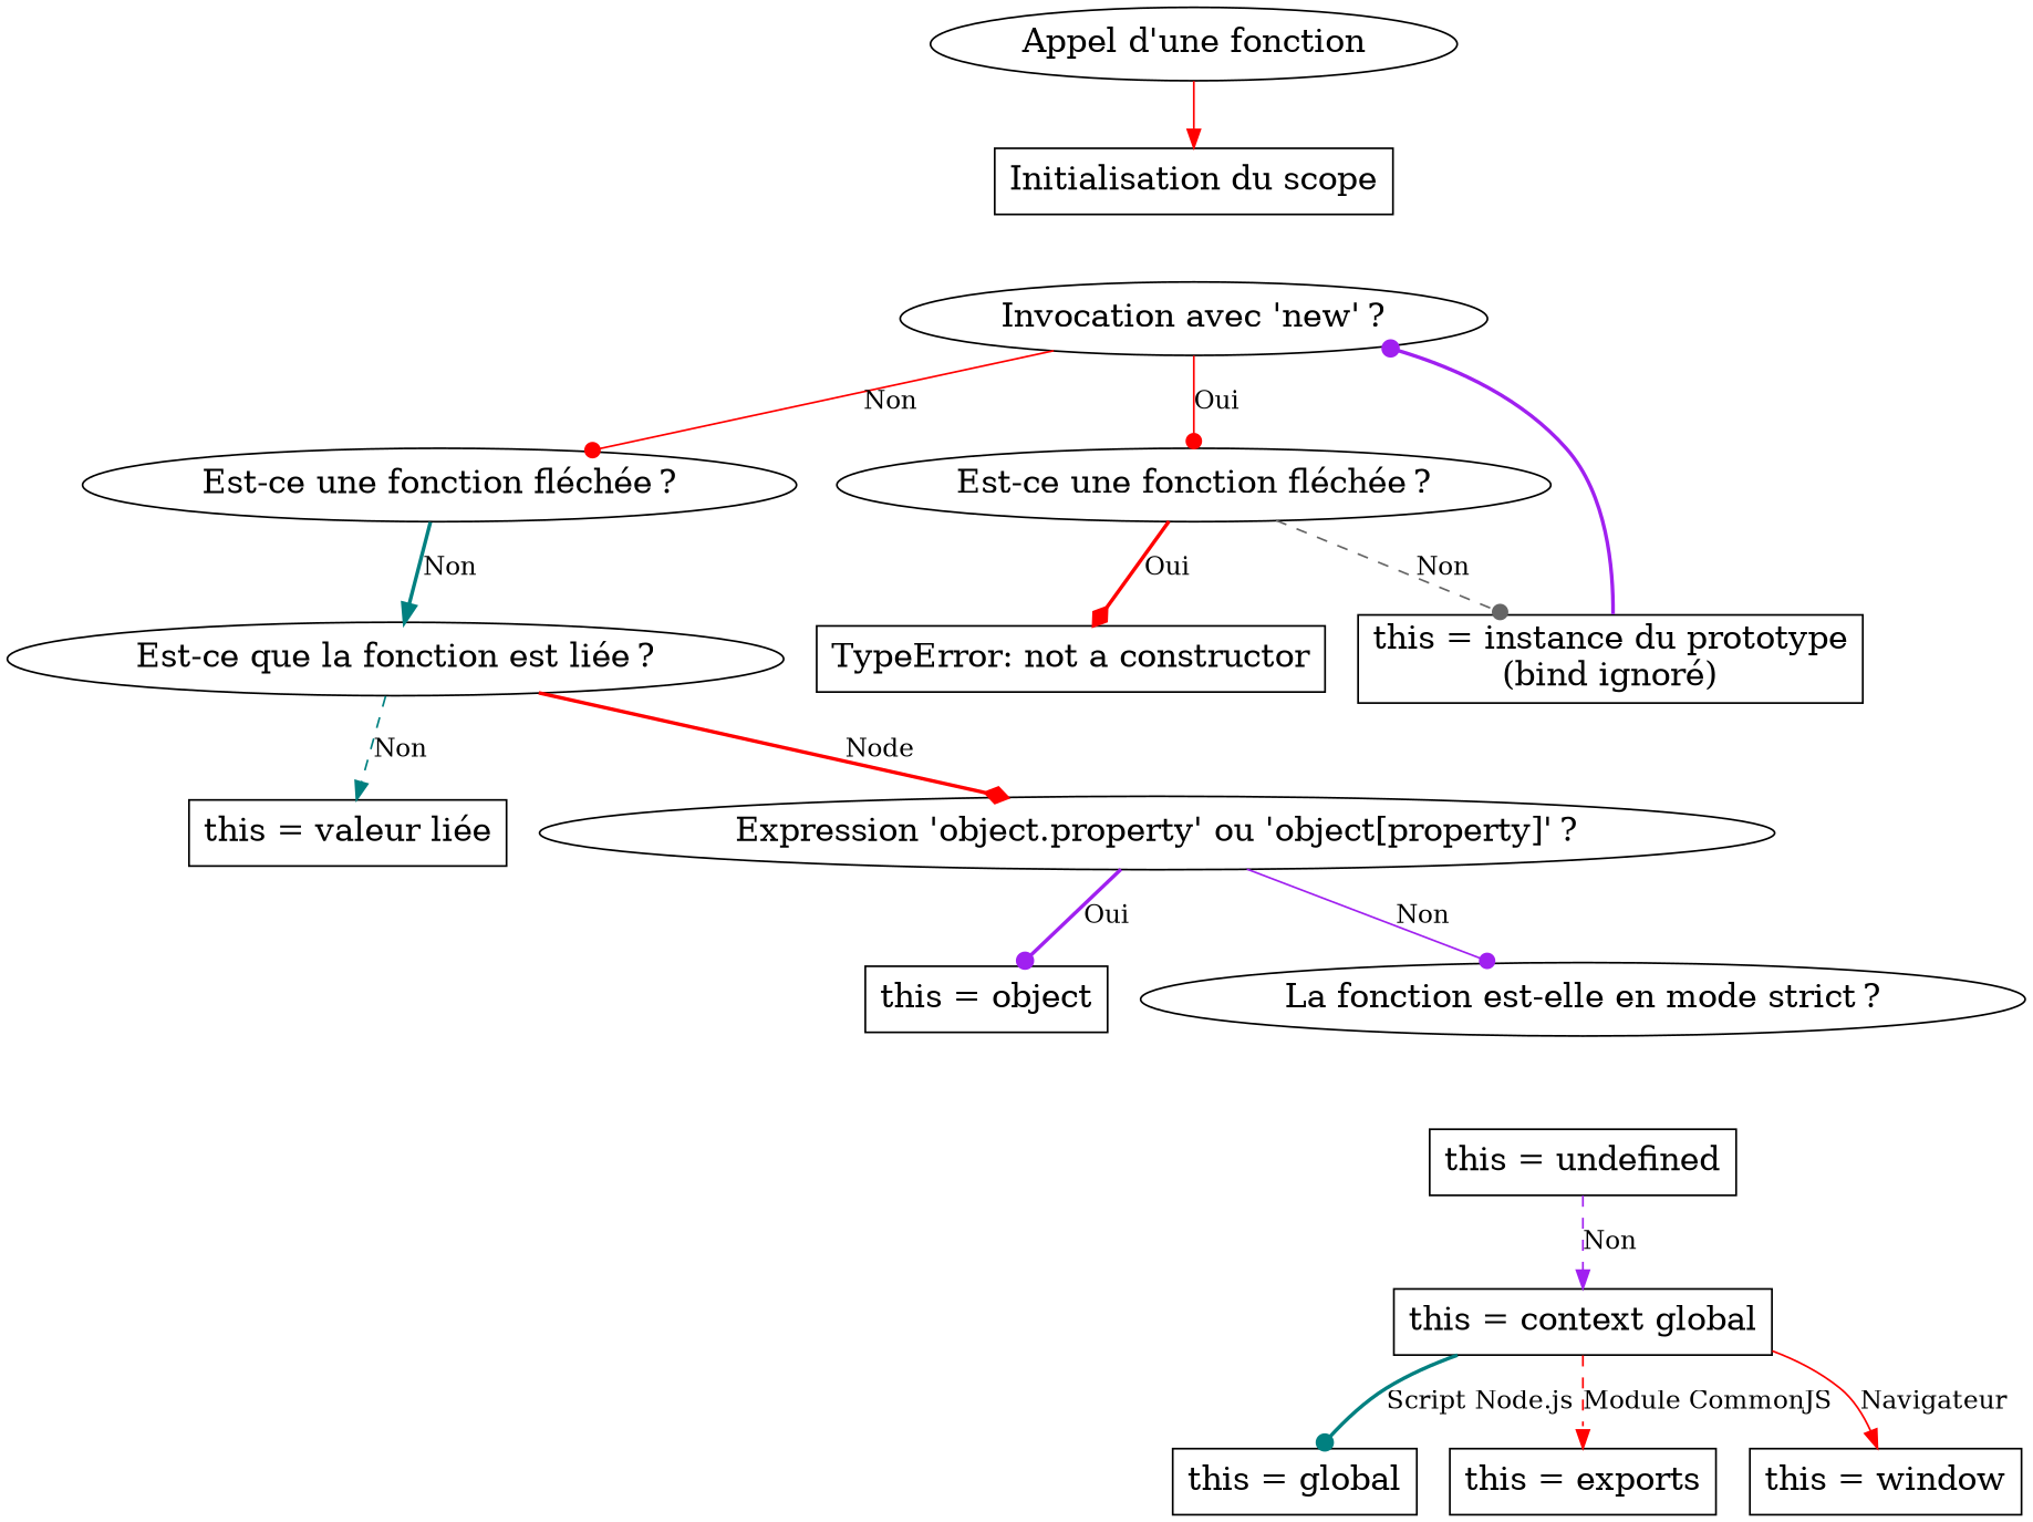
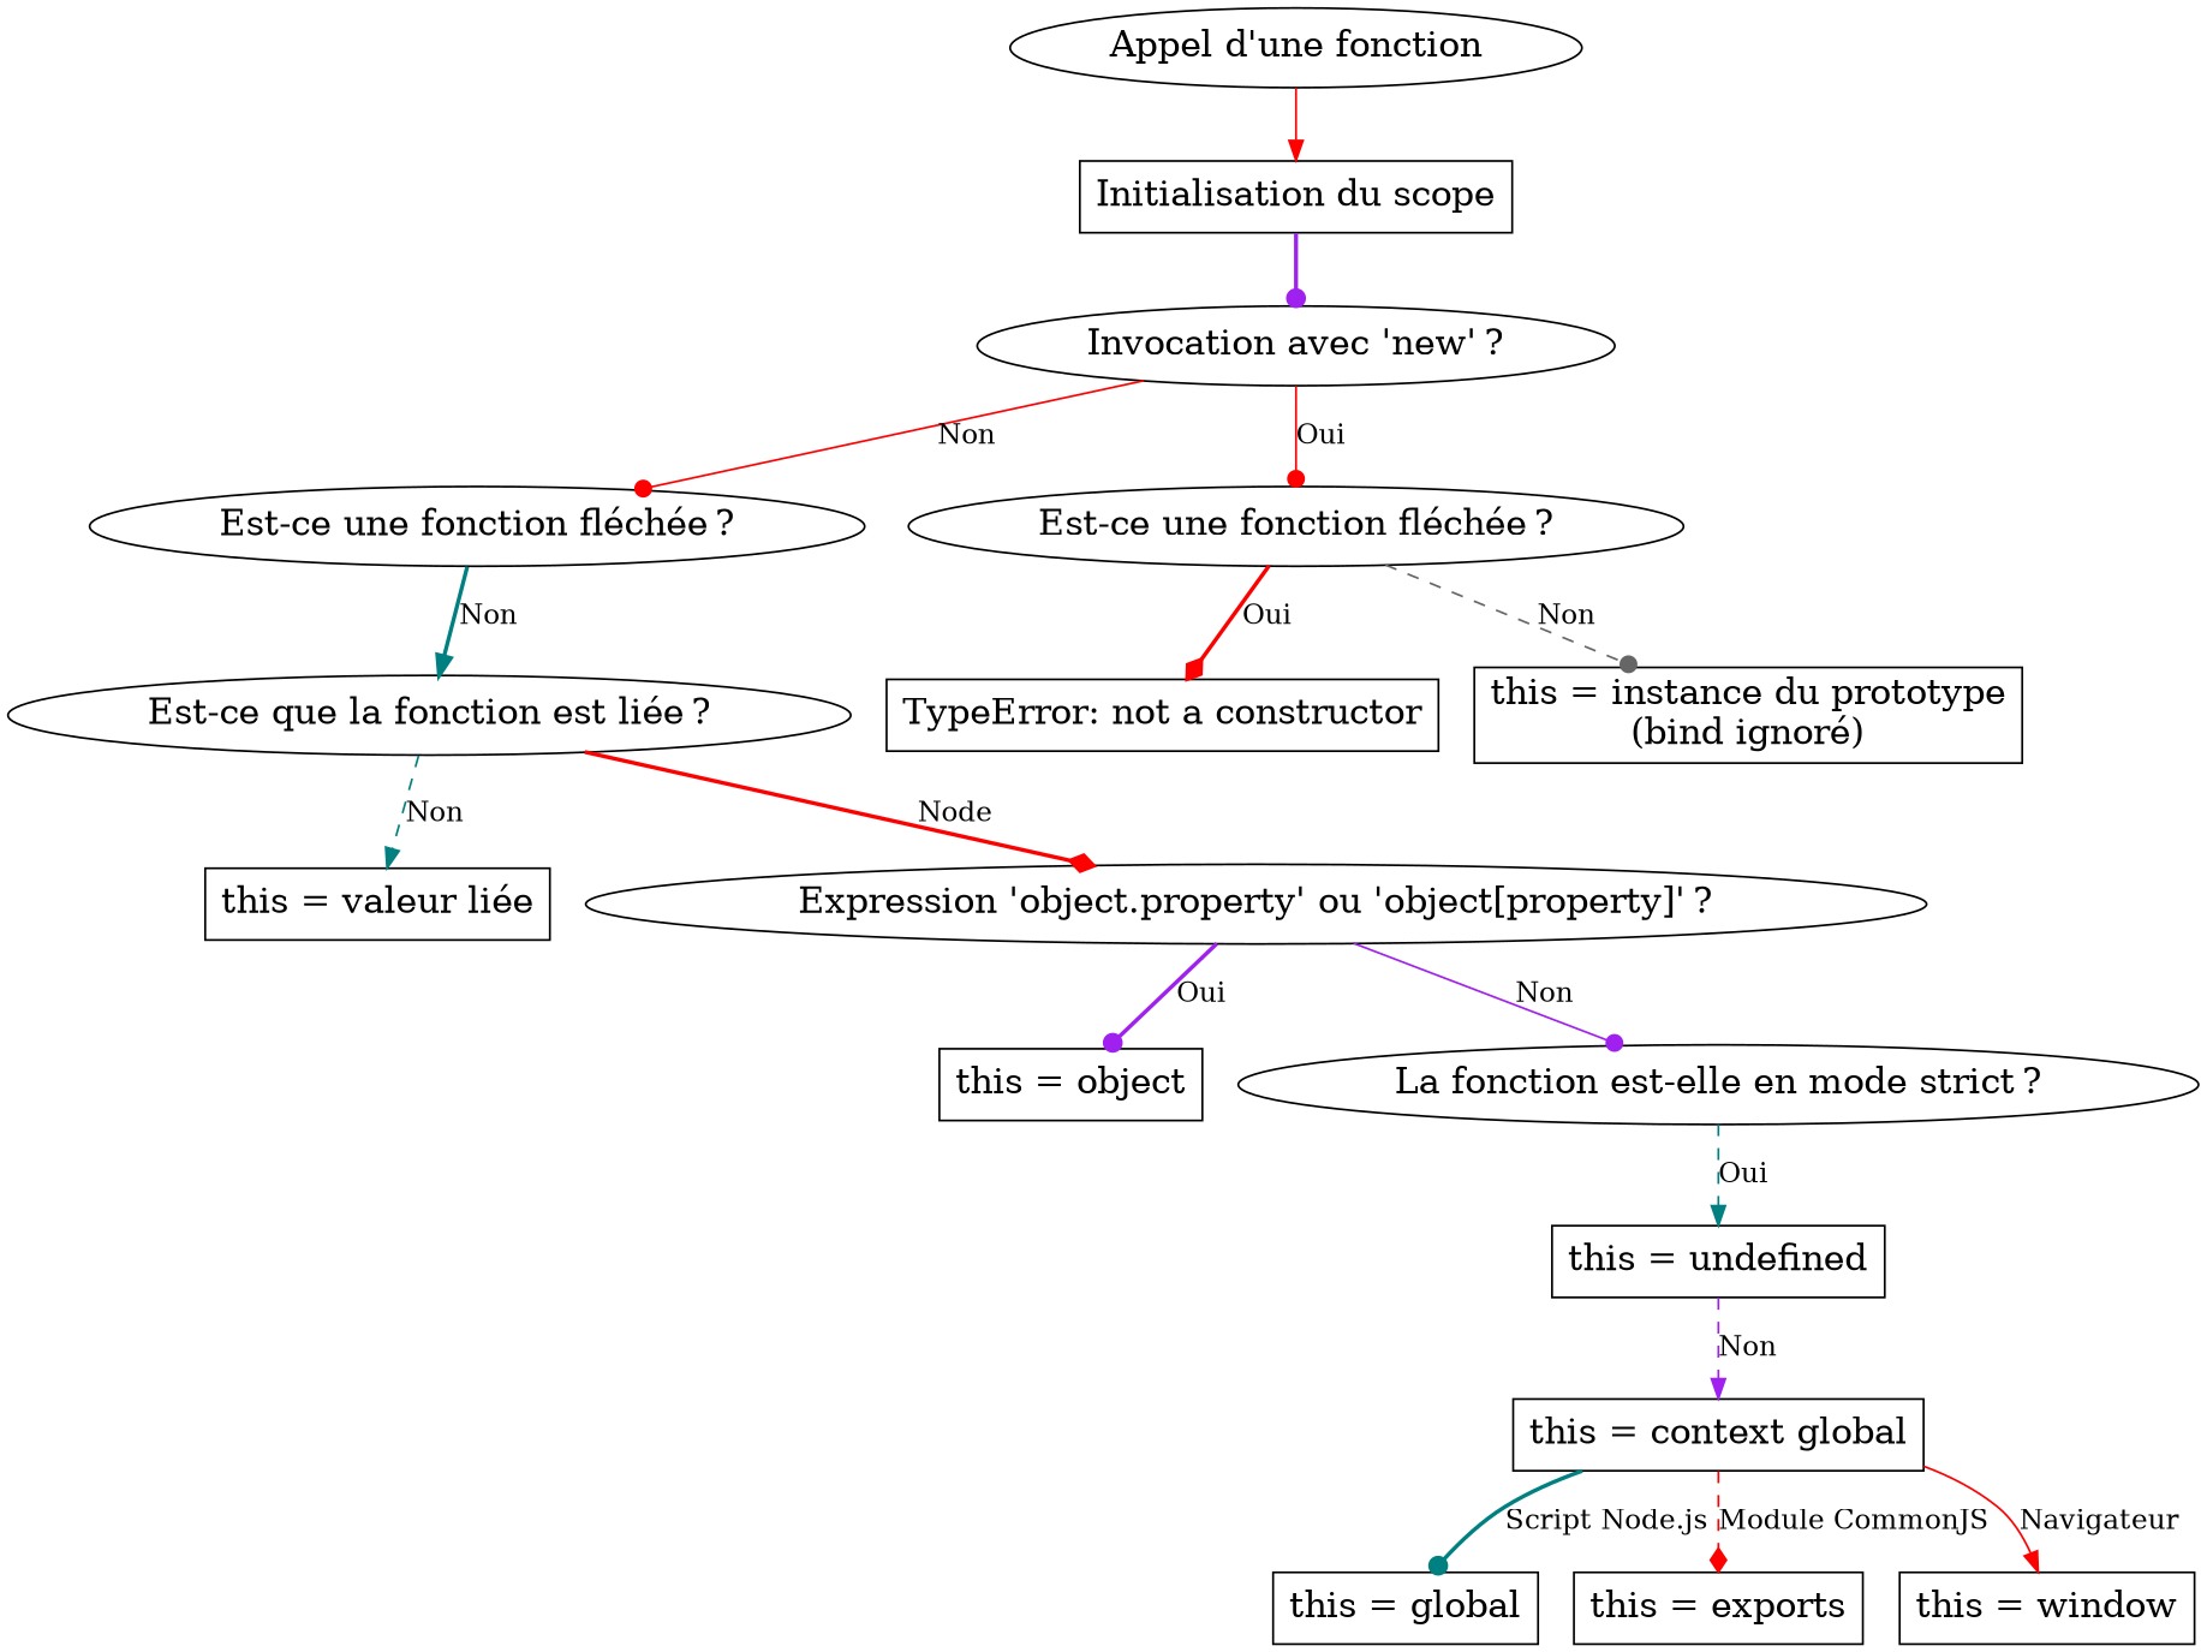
  digraph {
    node [fontsize=18 shape=box]
    edge [arrowhead=dot color=red style=bold]
    n1 [label="Appel d'une fonction" shape=ellipse width=1]
    n2 [label="Initialisation du scope" width=1]
    n3 [label="Invocation avec 'new' ?" shape=ellipse width=1]
    n4 [label="Est-ce une fonction fléchée ?" shape=ellipse width=1]
    n5 [label="TypeError: not a constructor" width=1]
    n6 [label="this = instance du prototype\n(bind ignoré)" width=1]
    n7 [label="Est-ce une fonction fléchée ?" shape=ellipse width=1]
    n8 [label="Est-ce que la fonction est liée ?" shape=ellipse width=1]
    n9 [label="this = valeur liée" width=1]
    n10 [label="Expression 'object.property' ou 'object[property]' ?" shape=ellipse width=1]
    n11 [label="this = object" width=1]
    n12 [label="La fonction est-elle en mode strict ?" shape=ellipse width=1]
    n13 [label="this = undefined" width=1]
    n14 [label="this = context global" width=1]
    n15 [label="this = global" width=1]
    n16 [label="this = exports" width=1]
    n17 [label="this = window" width=1]
    subgraph sub_1 {
      n1
      n2
      n3
      n4
      n5
      n6
      n7
      n8
      n9
      n10
      n11
      n12
      n13
      n14
      n15
      n16
      n17
    }
    n1 -> n2 [arrowhead=normal style=solid]
-   n6 -> n3 [color=purple]
+   n2 -> n3 [color=purple]
    n3 -> n4 [label=Oui style=solid]
    n3 -> n7 [label=Non style=solid]
    n4 -> n5 [arrowhead=diamond label=Oui]
    n4 -> n6 [color=gray40 label=Non style=dashed]
    n7 -> n8 [arrowhead=normal color=teal label=Non]
    n8 -> n9 [arrowhead=normal color=teal label=Non style=dashed]
    n8 -> n10 [arrowhead=diamond label="Node"]
    n10 -> n11 [color=purple label=Oui]
    n10 -> n12 [color=purple label=Non style=solid]
+   n12 -> n13 [arrowhead=normal color=teal label=Oui style=dashed]
    n13 -> n14 [arrowhead=normal color=purple label=Non style=dashed]
    n14 -> n15 [color=teal label="Script Node.js"]
-   n14 -> n16 [arrowhead=normal label="Module CommonJS" style=dashed]
+   n14 -> n16 [arrowhead=diamond label="Module CommonJS" style=dashed]
    n14 -> n17 [arrowhead=normal label=Navigateur style=solid]
  }
